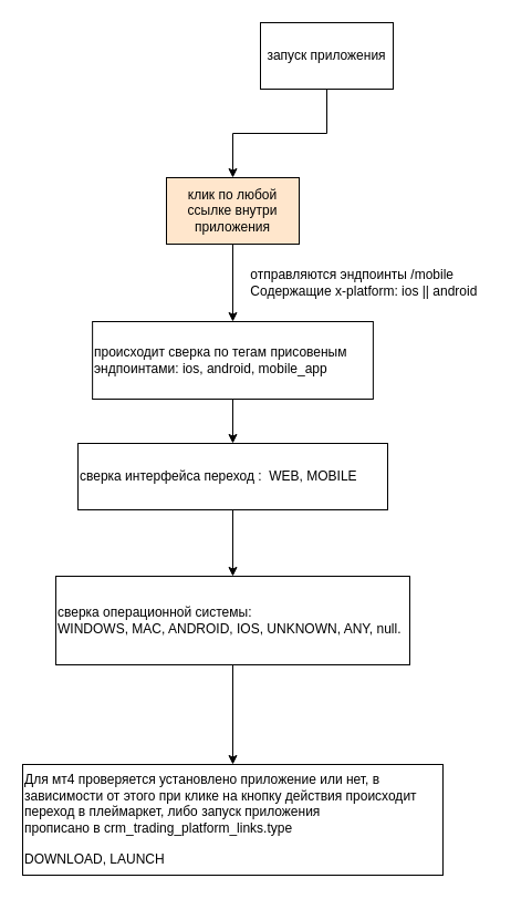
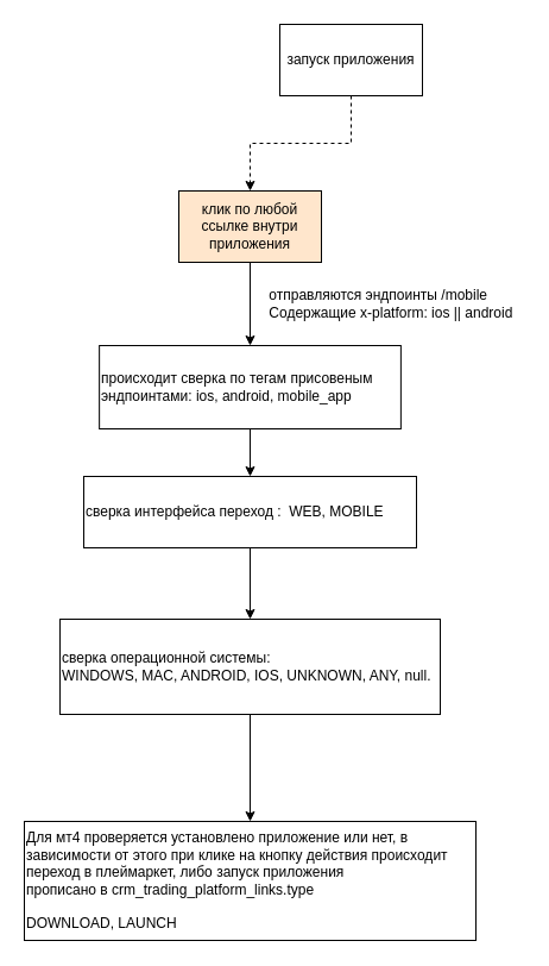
  <mxCell id="0" />
  <mxCell id="1" parent="0" />
- <mxCell id="2" value="" style="edgeStyle=orthogonalEdgeStyle;rounded=0;orthogonalLoop=1;jettySize=auto;html=1;" edge="1" parent="1" source="3" target="5"><mxGeometry relative="1" as="geometry" /></mxCell>
+ <mxCell id="2" value="" style="edgeStyle=orthogonalEdgeStyle;rounded=0;orthogonalLoop=1;jettySize=auto;html=1;dashed=1;" edge="1" parent="1" source="3" target="5"><mxGeometry relative="1" as="geometry" /></mxCell>
  <mxCell id="3" value="запуск приложения" style="rounded=0;whiteSpace=wrap;html=1;" vertex="1" parent="1"><mxGeometry x="235" y="20" width="120" height="60" as="geometry" /></mxCell>
  <mxCell id="4" value="" style="edgeStyle=orthogonalEdgeStyle;rounded=0;orthogonalLoop=1;jettySize=auto;html=1;" edge="1" parent="1" source="5" target="7"><mxGeometry relative="1" as="geometry" /></mxCell>
  <mxCell id="5" value="клик по любой ссылке внутри приложения" style="rounded=0;whiteSpace=wrap;html=1;fillColor=#ffe6cc;" vertex="1" parent="1"><mxGeometry x="150" y="160" width="120" height="60" as="geometry" /></mxCell>
  <mxCell id="6" value="" style="edgeStyle=orthogonalEdgeStyle;rounded=0;orthogonalLoop=1;jettySize=auto;html=1;" edge="1" parent="1" source="7" target="10"><mxGeometry relative="1" as="geometry" /></mxCell>
  <mxCell id="7" value="происходит сверка по тегам присовеным эндпоинтами: ios, android, mobile_app&amp;nbsp;" style="rounded=0;whiteSpace=wrap;html=1;rounded=0;align=left;" vertex="1" parent="1"><mxGeometry x="83.13" y="290" width="253.75" height="70" as="geometry" /></mxCell>
  <mxCell id="8" value="&lt;div style=&quot;text-align: left&quot;&gt;&lt;span&gt;отправляются эндпоинты /mobile&lt;/span&gt;&lt;/div&gt;&lt;div style=&quot;text-align: left&quot;&gt;&lt;span&gt;Содержащие x-platform: ios || android&lt;/span&gt;&lt;span&gt;&amp;nbsp;&lt;/span&gt;&lt;/div&gt;" style="text;html=1;align=center;verticalAlign=middle;resizable=0;points=[];autosize=1;strokeColor=none;fillColor=none;" vertex="1" parent="1"><mxGeometry x="220" y="240" width="220" height="30" as="geometry" /></mxCell>
  <mxCell id="9" value="" style="edgeStyle=orthogonalEdgeStyle;rounded=0;orthogonalLoop=1;jettySize=auto;html=1;" edge="1" parent="1" source="10" target="12"><mxGeometry relative="1" as="geometry" /></mxCell>
  <mxCell id="10" value="сверка интерфейса переход :&amp;nbsp; WEB, MOBILE" style="whiteSpace=wrap;html=1;align=left;rounded=0;" vertex="1" parent="1"><mxGeometry x="70.01" y="400" width="279.99" height="60" as="geometry" /></mxCell>
  <mxCell id="11" value="" style="edgeStyle=orthogonalEdgeStyle;rounded=0;orthogonalLoop=1;jettySize=auto;html=1;" edge="1" parent="1" source="12" target="13"><mxGeometry relative="1" as="geometry" /></mxCell>
  <mxCell id="12" value="сверка операционной системы:&lt;br&gt;WINDOWS, MAC, ANDROID, IOS, UNKNOWN, ANY, null." style="whiteSpace=wrap;html=1;align=left;rounded=0;" vertex="1" parent="1"><mxGeometry x="50.02" y="520" width="319.98" height="80" as="geometry" /></mxCell>
  <mxCell id="13" value="Для мт4 проверяется установлено приложение или нет, в зависимости от этого при клике на кнопку действия происходит переход в плеймаркет, либо запуск приложения&lt;br&gt;прописано в&amp;nbsp;crm_trading_platform_links.type&lt;br&gt;&lt;br&gt;DOWNLOAD, LAUNCH" style="whiteSpace=wrap;html=1;align=left;rounded=0;" vertex="1" parent="1"><mxGeometry x="20" y="690" width="380" height="100" as="geometry" /></mxCell>
